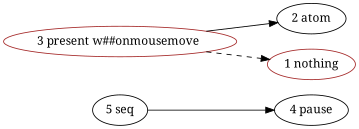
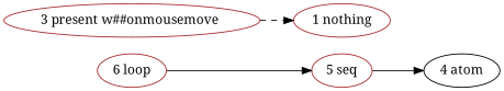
  digraph {
    fontname="Noto Serif"
    rankdir=LR
    node [color=brown fontname="Noto Serif"]
    edge [fontname="Noto Serif"]
-   n2 [color=black label="5 seq"]
-   n3 [color=black label="4 pause"]
+   n1 [label="6 loop"]
+   n2 [label="5 seq"]
+   n3 [color=black label="4 atom"]
    n4 [label="3 present w##onmousemove "]
-   n5 [color=black label="2 atom"]
    n6 [label="1 nothing"]
+   n1 -> n2
    n2 -> n3 [style=solid]
-   n4 -> n5
    n4 -> n6 [style=dashed]
  }
